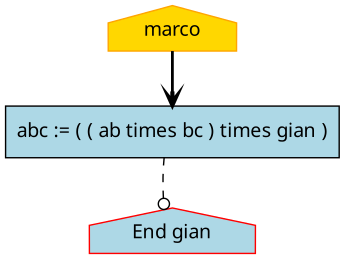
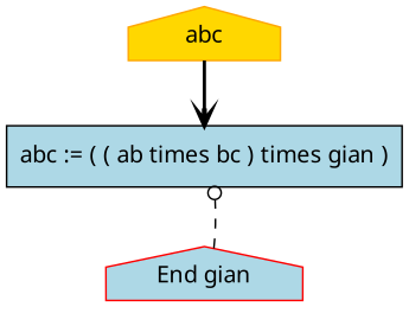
  digraph {
    fontname="Noto Sans"
    node [fillcolor=lightblue fontname="Noto Sans" shape=house style=filled]
    edge [fontname="Noto Sans"]
-   n1 [color=orange fillcolor=gold label=marco]
+   n1 [color=orange fillcolor=gold label=abc]
    n2 [label="{abc := ( ( ab times bc ) times gian )}" shape=record]
    n3 [color=red label="End gian"]
    n1 -> n2 [arrowhead=vee style=bold]
-   n2 -> n3 [arrowhead=odot style=dashed]
+   n3 -> n2 [arrowhead=odot style=dashed]
  }
